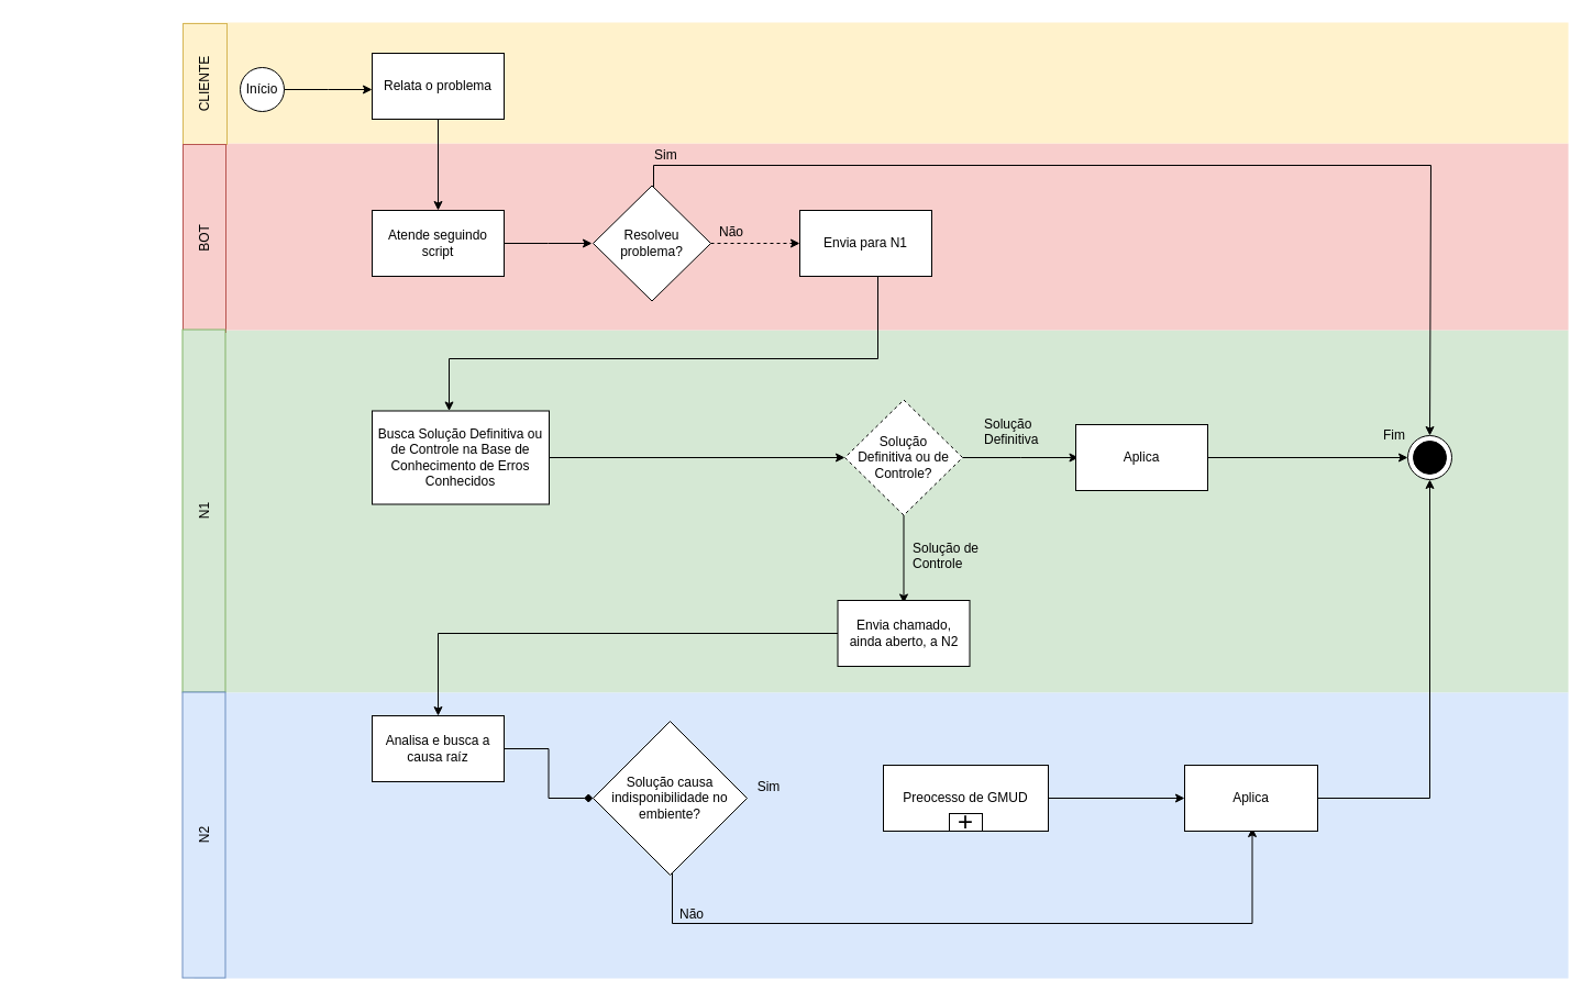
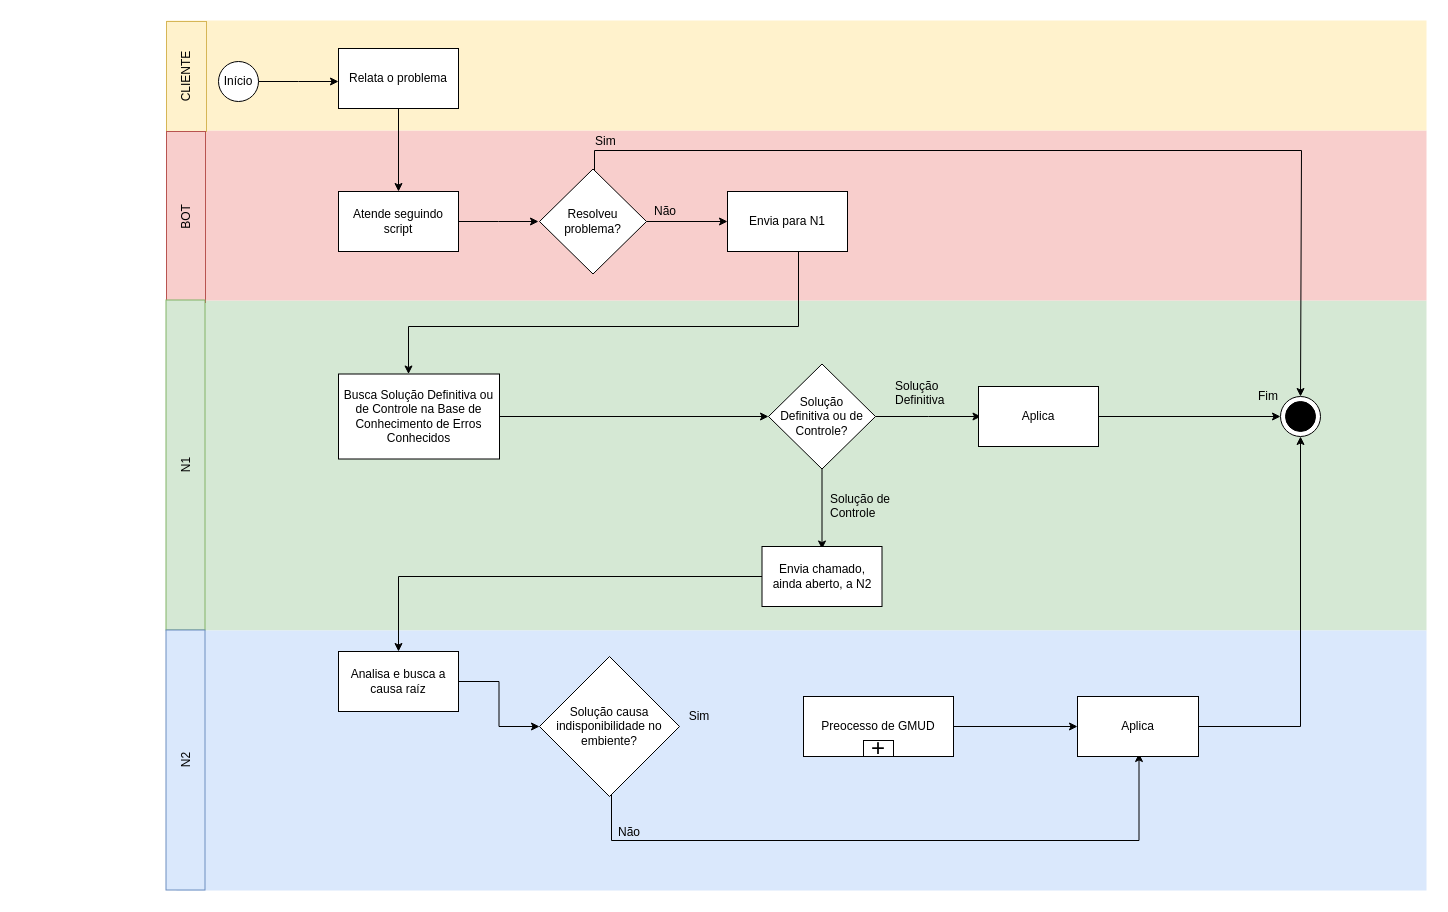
  <mxCell id="0" />
  <mxCell id="1" parent="0" />
  <mxCell id="2" value="" style="rounded=0;whiteSpace=wrap;html=1;fillColor=#d5e8d4;strokeColor=none;" vertex="1" parent="1"><mxGeometry x="176" y="300" width="1250" height="330" as="geometry" /></mxCell>
  <mxCell id="3" value="" style="rounded=0;whiteSpace=wrap;html=1;fillColor=#f8cecc;strokeColor=none;" vertex="1" parent="1"><mxGeometry x="176" y="130" width="1250" height="170" as="geometry" /></mxCell>
  <mxCell id="4" value="" style="rounded=0;whiteSpace=wrap;html=1;fillColor=#dae8fc;strokeColor=none;" vertex="1" parent="1"><mxGeometry x="176" y="630" width="1250" height="260" as="geometry" /></mxCell>
  <mxCell id="5" value="" style="rounded=0;whiteSpace=wrap;html=1;fillColor=#fff2cc;strokeColor=none;" vertex="1" parent="1"><mxGeometry x="166" y="20" width="1260" height="110" as="geometry" /></mxCell>
  <mxCell id="6" value="" style="edgeStyle=orthogonalEdgeStyle;rounded=0;orthogonalLoop=1;jettySize=auto;html=1;" edge="1" parent="1" source="7"><mxGeometry relative="1" as="geometry"><mxPoint x="338" y="81" as="targetPoint" /></mxGeometry></mxCell>
  <mxCell id="7" value="Início" style="ellipse;whiteSpace=wrap;html=1;aspect=fixed;" vertex="1" parent="1"><mxGeometry x="218" y="61" width="40" height="40" as="geometry" /></mxCell>
  <mxCell id="8" value="" style="edgeStyle=orthogonalEdgeStyle;rounded=0;orthogonalLoop=1;jettySize=auto;html=1;" edge="1" parent="1" source="9" target="11"><mxGeometry relative="1" as="geometry" /></mxCell>
  <mxCell id="9" value="Relata o problema" style="rounded=0;whiteSpace=wrap;html=1;" vertex="1" parent="1"><mxGeometry x="338" y="48" width="120" height="60" as="geometry" /></mxCell>
  <mxCell id="10" value="" style="edgeStyle=orthogonalEdgeStyle;rounded=0;orthogonalLoop=1;jettySize=auto;html=1;" edge="1" parent="1" source="11"><mxGeometry relative="1" as="geometry"><mxPoint x="538" y="221" as="targetPoint" /></mxGeometry></mxCell>
  <mxCell id="11" value="Atende seguindo script" style="rounded=0;whiteSpace=wrap;html=1;" vertex="1" parent="1"><mxGeometry x="338" y="191" width="120" height="60" as="geometry" /></mxCell>
- <mxCell id="12" value="" style="edgeStyle=orthogonalEdgeStyle;rounded=0;orthogonalLoop=1;jettySize=auto;html=1;dashed=1;" edge="1" parent="1" source="14" target="16"><mxGeometry relative="1" as="geometry"><mxPoint x="592.5" y="353.5" as="targetPoint" /></mxGeometry></mxCell>
+ <mxCell id="12" value="" style="edgeStyle=orthogonalEdgeStyle;rounded=0;orthogonalLoop=1;jettySize=auto;html=1;" edge="1" parent="1" source="14" target="16"><mxGeometry relative="1" as="geometry"><mxPoint x="592.5" y="353.5" as="targetPoint" /></mxGeometry></mxCell>
  <mxCell id="13" value="" style="edgeStyle=orthogonalEdgeStyle;rounded=0;orthogonalLoop=1;jettySize=auto;html=1;entryX=0.5;entryY=0;entryDx=0;entryDy=0;" edge="1" parent="1" source="14" target="24"><mxGeometry relative="1" as="geometry"><mxPoint x="1358" y="296" as="targetPoint" /><Array as="points"><mxPoint x="594" y="150" /><mxPoint x="1301" y="150" /></Array></mxGeometry></mxCell>
  <mxCell id="14" value="Resolveu problema?" style="rhombus;whiteSpace=wrap;html=1;" vertex="1" parent="1"><mxGeometry x="539" y="168.5" width="107" height="105" as="geometry" /></mxCell>
  <mxCell id="15" value="" style="edgeStyle=orthogonalEdgeStyle;rounded=0;orthogonalLoop=1;jettySize=auto;html=1;" edge="1" parent="1" source="16" target="18"><mxGeometry relative="1" as="geometry"><Array as="points"><mxPoint x="798" y="326" /><mxPoint x="408" y="326" /></Array></mxGeometry></mxCell>
  <mxCell id="16" value="Envia para N1" style="rounded=0;whiteSpace=wrap;html=1;" vertex="1" parent="1"><mxGeometry x="727" y="191" width="120" height="60" as="geometry" /></mxCell>
  <mxCell id="17" value="" style="edgeStyle=orthogonalEdgeStyle;rounded=0;orthogonalLoop=1;jettySize=auto;html=1;entryX=0;entryY=0.5;entryDx=0;entryDy=0;" edge="1" parent="1" source="18" target="21"><mxGeometry relative="1" as="geometry"><mxPoint x="753" y="416" as="targetPoint" /></mxGeometry></mxCell>
  <mxCell id="18" value="Busca Solução Definitiva ou de Controle na Base de Conhecimento de Erros Conhecidos" style="rounded=0;whiteSpace=wrap;html=1;" vertex="1" parent="1"><mxGeometry x="338" y="373.5" width="161" height="85" as="geometry" /></mxCell>
  <mxCell id="19" value="" style="edgeStyle=orthogonalEdgeStyle;rounded=0;orthogonalLoop=1;jettySize=auto;html=1;" edge="1" parent="1" source="21"><mxGeometry relative="1" as="geometry"><mxPoint x="980.5" y="416" as="targetPoint" /></mxGeometry></mxCell>
  <mxCell id="20" value="" style="edgeStyle=orthogonalEdgeStyle;rounded=0;orthogonalLoop=1;jettySize=auto;html=1;" edge="1" parent="1" source="21"><mxGeometry relative="1" as="geometry"><mxPoint x="821.5" y="548.5" as="targetPoint" /></mxGeometry></mxCell>
- <mxCell id="21" value="Solução &lt;br&gt;Definitiva ou de Controle?" style="rhombus;whiteSpace=wrap;html=1;dashed=1;" vertex="1" parent="1"><mxGeometry x="768" y="363.5" width="107" height="105" as="geometry" /></mxCell>
+ <mxCell id="21" value="Solução &lt;br&gt;Definitiva ou de Controle?" style="rhombus;whiteSpace=wrap;html=1;" vertex="1" parent="1"><mxGeometry x="768" y="363.5" width="107" height="105" as="geometry" /></mxCell>
  <mxCell id="22" value="" style="edgeStyle=orthogonalEdgeStyle;rounded=0;orthogonalLoop=1;jettySize=auto;html=1;entryX=0;entryY=0.5;entryDx=0;entryDy=0;" edge="1" parent="1" source="23" target="24"><mxGeometry relative="1" as="geometry"><mxPoint x="1178" y="416" as="targetPoint" /></mxGeometry></mxCell>
  <mxCell id="23" value="Aplica" style="rounded=0;whiteSpace=wrap;html=1;" vertex="1" parent="1"><mxGeometry x="978" y="386" width="120" height="60" as="geometry" /></mxCell>
  <mxCell id="24" value="&lt;br&gt;&lt;br&gt;" style="ellipse;whiteSpace=wrap;html=1;aspect=fixed;" vertex="1" parent="1"><mxGeometry x="1280" y="396" width="40" height="40" as="geometry" /></mxCell>
  <mxCell id="25" value="&lt;br&gt;&lt;br&gt;" style="ellipse;whiteSpace=wrap;html=1;aspect=fixed;fillColor=#000000;" vertex="1" parent="1"><mxGeometry x="1285" y="401" width="30" height="30" as="geometry" /></mxCell>
  <mxCell id="26" value="" style="edgeStyle=orthogonalEdgeStyle;rounded=0;orthogonalLoop=1;jettySize=auto;html=1;" edge="1" parent="1" source="27" target="29"><mxGeometry relative="1" as="geometry" /></mxCell>
  <mxCell id="27" value="Envia chamado, ainda aberto, a N2&lt;br&gt;" style="rounded=0;whiteSpace=wrap;html=1;fillColor=#FFFFFF;" vertex="1" parent="1"><mxGeometry x="761.5" y="546" width="120" height="60" as="geometry" /></mxCell>
- <mxCell id="28" value="" style="edgeStyle=orthogonalEdgeStyle;rounded=0;orthogonalLoop=1;jettySize=auto;html=1;entryX=0;entryY=0.5;entryDx=0;entryDy=0;endArrow=diamond;" edge="1" parent="1" source="29" target="31"><mxGeometry relative="1" as="geometry"><mxPoint x="538" y="686" as="targetPoint" /></mxGeometry></mxCell>
+ <mxCell id="28" value="" style="edgeStyle=orthogonalEdgeStyle;rounded=0;orthogonalLoop=1;jettySize=auto;html=1;entryX=0;entryY=0.5;entryDx=0;entryDy=0;" edge="1" parent="1" source="29" target="31"><mxGeometry relative="1" as="geometry"><mxPoint x="538" y="686" as="targetPoint" /></mxGeometry></mxCell>
  <mxCell id="29" value="Analisa e busca a causa raíz&lt;br&gt;" style="rounded=0;whiteSpace=wrap;html=1;fillColor=#FFFFFF;" vertex="1" parent="1"><mxGeometry x="338" y="651" width="120" height="60" as="geometry" /></mxCell>
  <mxCell id="30" value="" style="edgeStyle=orthogonalEdgeStyle;rounded=0;orthogonalLoop=1;jettySize=auto;html=1;entryX=0.5;entryY=1;entryDx=0;entryDy=0;" edge="1" parent="1"><mxGeometry relative="1" as="geometry"><mxPoint x="611" y="792" as="sourcePoint" /><mxPoint x="1138.5" y="753" as="targetPoint" /><Array as="points"><mxPoint x="611" y="840" /><mxPoint x="1139" y="840" /></Array></mxGeometry></mxCell>
  <mxCell id="31" value="Solução causa indisponibilidade no embiente?" style="rhombus;whiteSpace=wrap;html=1;fillColor=#FFFFFF;" vertex="1" parent="1"><mxGeometry x="539" y="656" width="140" height="140" as="geometry" /></mxCell>
  <mxCell id="32" value="" style="edgeStyle=orthogonalEdgeStyle;rounded=0;orthogonalLoop=1;jettySize=auto;html=1;" edge="1" parent="1" source="33" target="35"><mxGeometry relative="1" as="geometry" /></mxCell>
  <mxCell id="33" value="Preocesso de GMUD" style="rounded=0;whiteSpace=wrap;html=1;fillColor=#FFFFFF;" vertex="1" parent="1"><mxGeometry x="803" y="696" width="150" height="60" as="geometry" /></mxCell>
  <mxCell id="34" value="" style="edgeStyle=orthogonalEdgeStyle;rounded=0;orthogonalLoop=1;jettySize=auto;html=1;entryX=0.5;entryY=1;entryDx=0;entryDy=0;" edge="1" parent="1" source="35" target="24"><mxGeometry relative="1" as="geometry"><mxPoint x="1278" y="726" as="targetPoint" /></mxGeometry></mxCell>
  <mxCell id="35" value="Aplica&lt;br&gt;" style="rounded=0;whiteSpace=wrap;html=1;fillColor=#FFFFFF;" vertex="1" parent="1"><mxGeometry x="1077" y="696" width="121" height="60" as="geometry" /></mxCell>
  <mxCell id="36" value="Sim" style="text;html=1;resizable=0;points=[];autosize=1;align=left;verticalAlign=top;spacingTop=-4;" vertex="1" parent="1"><mxGeometry x="592.5" y="131" width="40" height="20" as="geometry" /></mxCell>
  <mxCell id="37" value="Não" style="text;html=1;resizable=0;points=[];autosize=1;align=left;verticalAlign=top;spacingTop=-4;" vertex="1" parent="1"><mxGeometry x="652" y="201" width="40" height="20" as="geometry" /></mxCell>
  <mxCell id="38" value="Solução&lt;br&gt;Definitiva&lt;br&gt;" style="text;html=1;resizable=0;points=[];autosize=1;align=left;verticalAlign=top;spacingTop=-4;" vertex="1" parent="1"><mxGeometry x="893" y="376" width="60" height="30" as="geometry" /></mxCell>
  <mxCell id="39" value="Solução de&lt;br&gt;Controle&lt;br&gt;" style="text;html=1;resizable=0;points=[];autosize=1;align=left;verticalAlign=top;spacingTop=-4;" vertex="1" parent="1"><mxGeometry x="828" y="489" width="80" height="30" as="geometry" /></mxCell>
  <mxCell id="40" value="&lt;font style=&quot;font-size: 24px&quot;&gt;+&lt;/font&gt;" style="rounded=0;whiteSpace=wrap;html=1;fillColor=#FFFFFF;" vertex="1" parent="1"><mxGeometry x="863" y="740" width="30" height="16" as="geometry" /></mxCell>
  <mxCell id="41" value="Sim" style="text;html=1;strokeColor=none;fillColor=none;align=center;verticalAlign=middle;whiteSpace=wrap;rounded=0;" vertex="1" parent="1"><mxGeometry x="679" y="706" width="40" height="20" as="geometry" /></mxCell>
  <mxCell id="42" value="Não" style="text;html=1;resizable=0;points=[];autosize=1;align=left;verticalAlign=top;spacingTop=-4;" vertex="1" parent="1"><mxGeometry x="616" y="822" width="40" height="20" as="geometry" /></mxCell>
  <mxCell id="43" value="Fim" style="text;html=1;resizable=0;points=[];autosize=1;align=left;verticalAlign=top;spacingTop=-4;" vertex="1" parent="1"><mxGeometry x="1256" y="386" width="40" height="20" as="geometry" /></mxCell>
  <mxCell id="44" value="CLIENTE" style="rounded=0;whiteSpace=wrap;html=1;fillColor=#fff2cc;rotation=-90;strokeColor=#d6b656;" vertex="1" parent="1"><mxGeometry x="131" y="56" width="110" height="40" as="geometry" /></mxCell>
  <mxCell id="45" value="BOT" style="rounded=0;whiteSpace=wrap;html=1;fillColor=#f8cecc;rotation=-90;strokeColor=#b85450;" vertex="1" parent="1"><mxGeometry x="100" y="197" width="171" height="39" as="geometry" /></mxCell>
  <mxCell id="46" value="N1&lt;br&gt;" style="rounded=0;whiteSpace=wrap;html=1;fillColor=#d5e8d4;rotation=-90;strokeColor=#82b366;" vertex="1" parent="1"><mxGeometry x="20" y="445" width="330" height="39" as="geometry" /></mxCell>
  <mxCell id="47" value="N2&lt;br&gt;" style="rounded=0;whiteSpace=wrap;html=1;fillColor=#dae8fc;rotation=-90;strokeColor=#6c8ebf;" vertex="1" parent="1"><mxGeometry x="55" y="740" width="260" height="39" as="geometry" /></mxCell>
